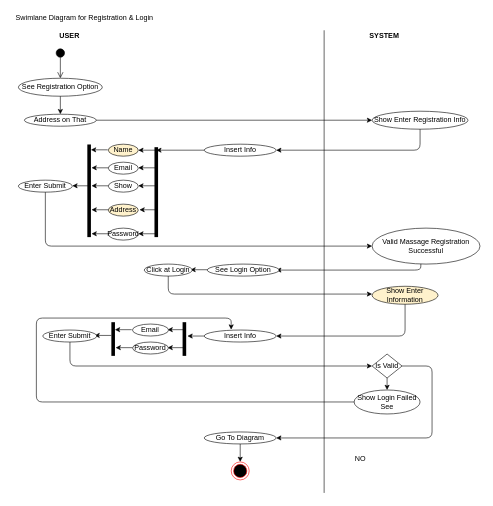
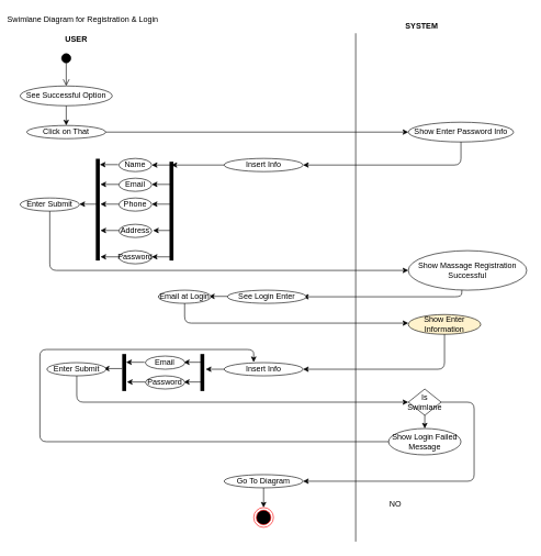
  <mxCell id="0" />
  <mxCell id="1" parent="0" />
  <mxCell id="2" value="" style="html=1;verticalAlign=bottom;startArrow=circle;startFill=1;endArrow=open;startSize=6;endSize=8;strokeColor=#000000;" edge="1" parent="1"><mxGeometry width="80" relative="1" as="geometry"><mxPoint x="100" y="80" as="sourcePoint" /><mxPoint x="100" y="130" as="targetPoint" /></mxGeometry></mxCell>
- <mxCell id="3" value="See Registration Option" style="ellipse;whiteSpace=wrap;html=1;strokeColor=#000000;" vertex="1" parent="1"><mxGeometry x="30" y="130" width="140" height="30" as="geometry" /></mxCell>
- <mxCell id="4" value="Swimlane Diagram for Registration &amp;amp; Login" style="text;html=1;align=center;verticalAlign=middle;resizable=0;points=[];autosize=1;strokeColor=none;" vertex="1" parent="1"><mxGeometry x="20" y="20" width="240" height="20" as="geometry" /></mxCell>
+ <mxCell id="3" value="See Successful Option" style="ellipse;whiteSpace=wrap;html=1;strokeColor=#000000;" vertex="1" parent="1"><mxGeometry x="30" y="130" width="140" height="30" as="geometry" /></mxCell>
+ <mxCell id="4" value="Swimlane Diagram for Registration &amp;amp; Login" style="text;html=1;align=center;verticalAlign=middle;resizable=0;points=[];autosize=1;strokeColor=none;" vertex="1" parent="1"><mxGeometry x="5" y="20" width="240" height="20" as="geometry" /></mxCell>
  <mxCell id="5" value="&lt;b&gt;USER&lt;/b&gt;" style="text;html=1;align=center;verticalAlign=middle;resizable=0;points=[];autosize=1;strokeColor=none;" vertex="1" parent="1"><mxGeometry x="90" y="50" width="50" height="20" as="geometry" /></mxCell>
  <mxCell id="6" value="" style="endArrow=classic;html=1;strokeColor=#000000;exitX=0.5;exitY=1;exitDx=0;exitDy=0;" edge="1" parent="1" source="3"><mxGeometry width="50" height="50" relative="1" as="geometry"><mxPoint x="420" y="270" as="sourcePoint" /><mxPoint x="100" y="190" as="targetPoint" /></mxGeometry></mxCell>
- <mxCell id="7" value="Address on That" style="ellipse;whiteSpace=wrap;html=1;strokeColor=#000000;" vertex="1" parent="1"><mxGeometry x="40" y="190" width="120" height="20" as="geometry" /></mxCell>
+ <mxCell id="7" value="Click on That" style="ellipse;whiteSpace=wrap;html=1;strokeColor=#000000;" vertex="1" parent="1"><mxGeometry x="40" y="190" width="120" height="20" as="geometry" /></mxCell>
  <mxCell id="8" value="" style="endArrow=classic;html=1;strokeColor=#000000;" edge="1" parent="1"><mxGeometry width="50" height="50" relative="1" as="geometry"><mxPoint x="160" y="200" as="sourcePoint" /><mxPoint x="620" y="200" as="targetPoint" /></mxGeometry></mxCell>
- <mxCell id="9" value="Show Enter Registration Info" style="ellipse;whiteSpace=wrap;html=1;strokeColor=#000000;" vertex="1" parent="1"><mxGeometry x="620" y="185" width="160" height="30" as="geometry" /></mxCell>
- <mxCell id="10" value="&lt;b&gt;SYSTEM&lt;/b&gt;" style="text;html=1;align=center;verticalAlign=middle;resizable=0;points=[];autosize=1;strokeColor=none;" vertex="1" parent="1"><mxGeometry x="610" y="50" width="60" height="20" as="geometry" /></mxCell>
+ <mxCell id="9" value="Show Enter Password Info" style="ellipse;whiteSpace=wrap;html=1;strokeColor=#000000;" vertex="1" parent="1"><mxGeometry x="620" y="185" width="160" height="30" as="geometry" /></mxCell>
+ <mxCell id="10" value="&lt;b&gt;SYSTEM&lt;/b&gt;" style="text;html=1;align=center;verticalAlign=middle;resizable=0;points=[];autosize=1;strokeColor=none;" vertex="1" parent="1"><mxGeometry x="610" y="30" width="60" height="20" as="geometry" /></mxCell>
  <mxCell id="11" value="" style="endArrow=classic;html=1;strokeColor=#000000;exitX=0.5;exitY=1;exitDx=0;exitDy=0;" edge="1" parent="1" source="9"><mxGeometry width="50" height="50" relative="1" as="geometry"><mxPoint x="420" y="260" as="sourcePoint" /><mxPoint x="460" y="250" as="targetPoint" /><Array as="points"><mxPoint x="700" y="250" /></Array></mxGeometry></mxCell>
  <mxCell id="12" value="Insert Info" style="ellipse;whiteSpace=wrap;html=1;strokeColor=#000000;" vertex="1" parent="1"><mxGeometry x="340" y="240" width="120" height="20" as="geometry" /></mxCell>
  <mxCell id="13" value="" style="endArrow=classic;html=1;strokeColor=#000000;exitX=0;exitY=0.5;exitDx=0;exitDy=0;" edge="1" parent="1" source="12"><mxGeometry width="50" height="50" relative="1" as="geometry"><mxPoint x="420" y="380" as="sourcePoint" /><mxPoint x="260" y="250" as="targetPoint" /></mxGeometry></mxCell>
  <mxCell id="14" value="" style="shape=line;html=1;strokeWidth=6;rotation=-90;" vertex="1" parent="1"><mxGeometry x="185" y="315" width="150" height="10" as="geometry" /></mxCell>
  <mxCell id="15" value="" style="shape=line;html=1;strokeWidth=6;rotation=-90;" vertex="1" parent="1"><mxGeometry x="70.75" y="312.75" width="154.5" height="10" as="geometry" /></mxCell>
- <mxCell id="16" value="Name" style="ellipse;whiteSpace=wrap;html=1;strokeColor=#000000;fillColor=#fff2cc;" vertex="1" parent="1"><mxGeometry x="180" y="240" width="50" height="20" as="geometry" /></mxCell>
+ <mxCell id="16" value="Name" style="ellipse;whiteSpace=wrap;html=1;strokeColor=#000000;" vertex="1" parent="1"><mxGeometry x="180" y="240" width="50" height="20" as="geometry" /></mxCell>
  <mxCell id="17" value="" style="endArrow=classic;html=1;strokeColor=#000000;entryX=1;entryY=0.5;entryDx=0;entryDy=0;" edge="1" parent="1" target="16"><mxGeometry width="50" height="50" relative="1" as="geometry"><mxPoint x="258" y="250" as="sourcePoint" /><mxPoint x="223" y="257" as="targetPoint" /></mxGeometry></mxCell>
  <mxCell id="18" value="" style="endArrow=classic;html=1;strokeColor=#000000;entryX=1;entryY=0.5;entryDx=0;entryDy=0;" edge="1" parent="1"><mxGeometry width="50" height="50" relative="1" as="geometry"><mxPoint x="179" y="249.41" as="sourcePoint" /><mxPoint x="151" y="249.41" as="targetPoint" /></mxGeometry></mxCell>
  <mxCell id="19" value="Email" style="ellipse;whiteSpace=wrap;html=1;strokeColor=#000000;" vertex="1" parent="1"><mxGeometry x="180" y="270" width="50" height="20" as="geometry" /></mxCell>
- <mxCell id="20" value="Show" style="ellipse;whiteSpace=wrap;html=1;strokeColor=#000000;" vertex="1" parent="1"><mxGeometry x="180" y="300" width="50" height="20" as="geometry" /></mxCell>
- <mxCell id="21" value="Address" style="ellipse;whiteSpace=wrap;html=1;strokeColor=#000000;fillColor=#fff2cc;" vertex="1" parent="1"><mxGeometry x="180" y="340" width="50" height="20" as="geometry" /></mxCell>
+ <mxCell id="20" value="Phone" style="ellipse;whiteSpace=wrap;html=1;strokeColor=#000000;" vertex="1" parent="1"><mxGeometry x="180" y="300" width="50" height="20" as="geometry" /></mxCell>
+ <mxCell id="21" value="Address" style="ellipse;whiteSpace=wrap;html=1;strokeColor=#000000;" vertex="1" parent="1"><mxGeometry x="180" y="340" width="50" height="20" as="geometry" /></mxCell>
  <mxCell id="22" value="Password" style="ellipse;whiteSpace=wrap;html=1;strokeColor=#000000;" vertex="1" parent="1"><mxGeometry x="180" y="380" width="50" height="20" as="geometry" /></mxCell>
  <mxCell id="23" value="" style="endArrow=classic;html=1;strokeColor=#000000;entryX=1;entryY=0.5;entryDx=0;entryDy=0;" edge="1" parent="1"><mxGeometry width="50" height="50" relative="1" as="geometry"><mxPoint x="258" y="279.41" as="sourcePoint" /><mxPoint x="230" y="279.41" as="targetPoint" /></mxGeometry></mxCell>
  <mxCell id="24" value="" style="endArrow=classic;html=1;strokeColor=#000000;entryX=1;entryY=0.5;entryDx=0;entryDy=0;" edge="1" parent="1"><mxGeometry width="50" height="50" relative="1" as="geometry"><mxPoint x="258" y="309.41" as="sourcePoint" /><mxPoint x="230" y="309.41" as="targetPoint" /></mxGeometry></mxCell>
  <mxCell id="25" value="" style="endArrow=classic;html=1;strokeColor=#000000;entryX=1;entryY=0.5;entryDx=0;entryDy=0;" edge="1" parent="1"><mxGeometry width="50" height="50" relative="1" as="geometry"><mxPoint x="260" y="349.41" as="sourcePoint" /><mxPoint x="232" y="349.41" as="targetPoint" /></mxGeometry></mxCell>
  <mxCell id="26" value="" style="endArrow=classic;html=1;strokeColor=#000000;entryX=1;entryY=0.5;entryDx=0;entryDy=0;" edge="1" parent="1"><mxGeometry width="50" height="50" relative="1" as="geometry"><mxPoint x="258" y="389.41" as="sourcePoint" /><mxPoint x="230" y="389.41" as="targetPoint" /></mxGeometry></mxCell>
  <mxCell id="27" value="" style="endArrow=classic;html=1;strokeColor=#000000;entryX=1;entryY=0.5;entryDx=0;entryDy=0;" edge="1" parent="1"><mxGeometry width="50" height="50" relative="1" as="geometry"><mxPoint x="180" y="279.41" as="sourcePoint" /><mxPoint x="152" y="279.41" as="targetPoint" /></mxGeometry></mxCell>
  <mxCell id="28" value="" style="endArrow=classic;html=1;strokeColor=#000000;entryX=1;entryY=0.5;entryDx=0;entryDy=0;" edge="1" parent="1"><mxGeometry width="50" height="50" relative="1" as="geometry"><mxPoint x="180" y="309.41" as="sourcePoint" /><mxPoint x="152" y="309.41" as="targetPoint" /></mxGeometry></mxCell>
  <mxCell id="29" value="" style="endArrow=classic;html=1;strokeColor=#000000;entryX=1;entryY=0.5;entryDx=0;entryDy=0;" edge="1" parent="1"><mxGeometry width="50" height="50" relative="1" as="geometry"><mxPoint x="180" y="349.41" as="sourcePoint" /><mxPoint x="152" y="349.41" as="targetPoint" /></mxGeometry></mxCell>
  <mxCell id="30" value="" style="endArrow=classic;html=1;strokeColor=#000000;entryX=1;entryY=0.5;entryDx=0;entryDy=0;" edge="1" parent="1"><mxGeometry width="50" height="50" relative="1" as="geometry"><mxPoint x="180" y="389.41" as="sourcePoint" /><mxPoint x="152" y="389.41" as="targetPoint" /></mxGeometry></mxCell>
  <mxCell id="31" value="" style="endArrow=classic;html=1;strokeColor=#000000;entryX=1;entryY=0.5;entryDx=0;entryDy=0;" edge="1" parent="1"><mxGeometry width="50" height="50" relative="1" as="geometry"><mxPoint x="148" y="309.41" as="sourcePoint" /><mxPoint x="120" y="309.41" as="targetPoint" /></mxGeometry></mxCell>
  <mxCell id="32" value="Enter Submit" style="ellipse;whiteSpace=wrap;html=1;strokeColor=#000000;" vertex="1" parent="1"><mxGeometry x="30" y="300" width="90" height="20" as="geometry" /></mxCell>
  <mxCell id="33" value="" style="endArrow=classic;html=1;strokeColor=#000000;exitX=0.5;exitY=1;exitDx=0;exitDy=0;" edge="1" parent="1" source="32"><mxGeometry width="50" height="50" relative="1" as="geometry"><mxPoint x="420" y="380" as="sourcePoint" /><mxPoint x="620" y="410" as="targetPoint" /><Array as="points"><mxPoint x="75" y="410" /></Array></mxGeometry></mxCell>
- <mxCell id="34" value="Valid Massage Registration Successful" style="ellipse;whiteSpace=wrap;html=1;strokeColor=#000000;" vertex="1" parent="1"><mxGeometry x="620" y="380" width="180" height="60" as="geometry" /></mxCell>
+ <mxCell id="34" value="Show Massage Registration Successful" style="ellipse;whiteSpace=wrap;html=1;strokeColor=#000000;" vertex="1" parent="1"><mxGeometry x="620" y="380" width="180" height="60" as="geometry" /></mxCell>
  <mxCell id="35" value="" style="endArrow=classic;html=1;strokeColor=#000000;exitX=0.452;exitY=0.997;exitDx=0;exitDy=0;exitPerimeter=0;" edge="1" parent="1" source="34"><mxGeometry width="50" height="50" relative="1" as="geometry"><mxPoint x="420" y="490" as="sourcePoint" /><mxPoint x="460" y="450" as="targetPoint" /><Array as="points"><mxPoint x="701" y="450" /></Array></mxGeometry></mxCell>
- <mxCell id="36" value="See Login Option" style="ellipse;whiteSpace=wrap;html=1;strokeColor=#000000;" vertex="1" parent="1"><mxGeometry x="345" y="440" width="120" height="20" as="geometry" /></mxCell>
+ <mxCell id="36" value="See Login Enter" style="ellipse;whiteSpace=wrap;html=1;strokeColor=#000000;" vertex="1" parent="1"><mxGeometry x="345" y="440" width="120" height="20" as="geometry" /></mxCell>
  <mxCell id="37" value="" style="endArrow=classic;html=1;strokeColor=#000000;entryX=1;entryY=0.5;entryDx=0;entryDy=0;" edge="1" parent="1"><mxGeometry width="50" height="50" relative="1" as="geometry"><mxPoint x="345" y="449.41" as="sourcePoint" /><mxPoint x="317" y="449.41" as="targetPoint" /></mxGeometry></mxCell>
- <mxCell id="38" value="Click at Login" style="ellipse;whiteSpace=wrap;html=1;strokeColor=#000000;" vertex="1" parent="1"><mxGeometry x="240" y="440" width="80" height="20" as="geometry" /></mxCell>
+ <mxCell id="38" value="Email at Login" style="ellipse;whiteSpace=wrap;html=1;strokeColor=#000000;" vertex="1" parent="1"><mxGeometry x="240" y="440" width="80" height="20" as="geometry" /></mxCell>
  <mxCell id="39" value="" style="endArrow=classic;html=1;strokeColor=#000000;exitX=0.5;exitY=1;exitDx=0;exitDy=0;" edge="1" parent="1" source="38"><mxGeometry width="50" height="50" relative="1" as="geometry"><mxPoint x="420" y="610" as="sourcePoint" /><mxPoint x="620" y="490" as="targetPoint" /><Array as="points"><mxPoint x="280" y="490" /></Array></mxGeometry></mxCell>
  <mxCell id="40" value="Show Enter Information" style="ellipse;whiteSpace=wrap;html=1;strokeColor=#000000;fillColor=#fff2cc;" vertex="1" parent="1"><mxGeometry x="620" y="477" width="110" height="30" as="geometry" /></mxCell>
  <mxCell id="41" value="" style="endArrow=classic;html=1;strokeColor=#000000;exitX=0.5;exitY=1;exitDx=0;exitDy=0;entryX=1;entryY=0.5;entryDx=0;entryDy=0;" edge="1" parent="1" source="40" target="42"><mxGeometry width="50" height="50" relative="1" as="geometry"><mxPoint x="420" y="490" as="sourcePoint" /><mxPoint x="460" y="530" as="targetPoint" /><Array as="points"><mxPoint x="675" y="560" /></Array></mxGeometry></mxCell>
  <mxCell id="42" value="Insert Info" style="ellipse;whiteSpace=wrap;html=1;strokeColor=#000000;" vertex="1" parent="1"><mxGeometry x="340" y="550" width="120" height="20" as="geometry" /></mxCell>
  <mxCell id="43" value="" style="endArrow=classic;html=1;strokeColor=#000000;entryX=1;entryY=0.5;entryDx=0;entryDy=0;" edge="1" parent="1"><mxGeometry width="50" height="50" relative="1" as="geometry"><mxPoint x="340" y="560" as="sourcePoint" /><mxPoint x="312" y="560" as="targetPoint" /></mxGeometry></mxCell>
  <mxCell id="44" value="" style="shape=line;html=1;strokeWidth=6;rotation=-90;" vertex="1" parent="1"><mxGeometry x="278.81" y="560" width="56.19" height="10" as="geometry" /></mxCell>
  <mxCell id="45" value="" style="endArrow=classic;html=1;strokeColor=#000000;entryX=1;entryY=0.5;entryDx=0;entryDy=0;" edge="1" parent="1"><mxGeometry width="50" height="50" relative="1" as="geometry"><mxPoint x="306.81" y="549.41" as="sourcePoint" /><mxPoint x="278.81" y="549.41" as="targetPoint" /></mxGeometry></mxCell>
  <mxCell id="46" value="" style="endArrow=classic;html=1;strokeColor=#000000;entryX=1;entryY=0.5;entryDx=0;entryDy=0;" edge="1" parent="1"><mxGeometry width="50" height="50" relative="1" as="geometry"><mxPoint x="306.81" y="579.41" as="sourcePoint" /><mxPoint x="278.81" y="579.41" as="targetPoint" /></mxGeometry></mxCell>
  <mxCell id="47" value="Email" style="ellipse;whiteSpace=wrap;html=1;strokeColor=#000000;" vertex="1" parent="1"><mxGeometry x="220.21" y="540" width="60.41" height="20" as="geometry" /></mxCell>
  <mxCell id="48" value="Password" style="ellipse;whiteSpace=wrap;html=1;strokeColor=#000000;" vertex="1" parent="1"><mxGeometry x="220.41" y="570" width="60" height="20" as="geometry" /></mxCell>
  <mxCell id="49" value="" style="endArrow=classic;html=1;strokeColor=#000000;entryX=1;entryY=0.5;entryDx=0;entryDy=0;" edge="1" parent="1"><mxGeometry width="50" height="50" relative="1" as="geometry"><mxPoint x="219" y="549.41" as="sourcePoint" /><mxPoint x="191" y="549.41" as="targetPoint" /></mxGeometry></mxCell>
  <mxCell id="50" value="" style="endArrow=classic;html=1;strokeColor=#000000;entryX=1;entryY=0.5;entryDx=0;entryDy=0;" edge="1" parent="1"><mxGeometry width="50" height="50" relative="1" as="geometry"><mxPoint x="220.21" y="579.41" as="sourcePoint" /><mxPoint x="192.21" y="579.41" as="targetPoint" /></mxGeometry></mxCell>
  <mxCell id="51" value="" style="shape=line;html=1;strokeWidth=6;rotation=-90;" vertex="1" parent="1"><mxGeometry x="160" y="560" width="56.19" height="10" as="geometry" /></mxCell>
  <mxCell id="52" value="" style="endArrow=classic;html=1;strokeColor=#000000;entryX=1;entryY=0.5;entryDx=0;entryDy=0;" edge="1" parent="1"><mxGeometry width="50" height="50" relative="1" as="geometry"><mxPoint x="185" y="559" as="sourcePoint" /><mxPoint x="157" y="559" as="targetPoint" /></mxGeometry></mxCell>
  <mxCell id="53" value="Enter Submit" style="ellipse;whiteSpace=wrap;html=1;strokeColor=#000000;" vertex="1" parent="1"><mxGeometry x="70.75" y="550" width="90" height="20" as="geometry" /></mxCell>
  <mxCell id="54" value="" style="endArrow=classic;html=1;strokeColor=#000000;" edge="1" parent="1"><mxGeometry width="50" height="50" relative="1" as="geometry"><mxPoint x="116" y="570" as="sourcePoint" /><mxPoint x="620" y="610" as="targetPoint" /><Array as="points"><mxPoint x="116" y="610" /></Array></mxGeometry></mxCell>
- <mxCell id="55" value="Is Valid" style="rhombus;whiteSpace=wrap;html=1;strokeColor=#000000;" vertex="1" parent="1"><mxGeometry x="620" y="590" width="50" height="40" as="geometry" /></mxCell>
+ <mxCell id="55" value="Is Swimlane" style="rhombus;whiteSpace=wrap;html=1;strokeColor=#000000;" vertex="1" parent="1"><mxGeometry x="620" y="590" width="50" height="40" as="geometry" /></mxCell>
  <mxCell id="56" value="" style="endArrow=classic;html=1;strokeColor=#000000;exitX=0.5;exitY=1;exitDx=0;exitDy=0;" edge="1" parent="1" source="55"><mxGeometry width="50" height="50" relative="1" as="geometry"><mxPoint x="420" y="730" as="sourcePoint" /><mxPoint x="645" y="650" as="targetPoint" /></mxGeometry></mxCell>
- <mxCell id="57" value="Show Login Failed See" style="ellipse;whiteSpace=wrap;html=1;strokeColor=#000000;" vertex="1" parent="1"><mxGeometry x="590" y="650" width="110" height="40" as="geometry" /></mxCell>
+ <mxCell id="57" value="Show Login Failed Message" style="ellipse;whiteSpace=wrap;html=1;strokeColor=#000000;" vertex="1" parent="1"><mxGeometry x="590" y="650" width="110" height="40" as="geometry" /></mxCell>
  <mxCell id="58" value="" style="endArrow=classic;html=1;strokeColor=#000000;exitX=0;exitY=0.5;exitDx=0;exitDy=0;entryX=0.374;entryY=-0.038;entryDx=0;entryDy=0;entryPerimeter=0;" edge="1" parent="1" source="57" target="42"><mxGeometry width="50" height="50" relative="1" as="geometry"><mxPoint x="420" y="610" as="sourcePoint" /><mxPoint x="470" y="560" as="targetPoint" /><Array as="points"><mxPoint x="60" y="670" /><mxPoint x="60" y="530" /><mxPoint x="385" y="530" /></Array></mxGeometry></mxCell>
  <mxCell id="59" value="NO" style="text;html=1;align=center;verticalAlign=middle;resizable=0;points=[];autosize=1;strokeColor=none;" vertex="1" parent="1"><mxGeometry x="585" y="755" width="30" height="20" as="geometry" /></mxCell>
  <mxCell id="60" value="" style="endArrow=classic;html=1;strokeColor=#000000;exitX=1;exitY=0.5;exitDx=0;exitDy=0;" edge="1" parent="1" source="55"><mxGeometry width="50" height="50" relative="1" as="geometry"><mxPoint x="420" y="610" as="sourcePoint" /><mxPoint x="460" y="730" as="targetPoint" /><Array as="points"><mxPoint x="720" y="610" /><mxPoint x="720" y="730" /></Array></mxGeometry></mxCell>
  <mxCell id="61" value="Go To Diagram" style="ellipse;whiteSpace=wrap;html=1;strokeColor=#000000;" vertex="1" parent="1"><mxGeometry x="340" y="720" width="120" height="20" as="geometry" /></mxCell>
  <mxCell id="62" value="" style="endArrow=classic;html=1;strokeColor=#000000;exitX=0.5;exitY=1;exitDx=0;exitDy=0;" edge="1" parent="1" source="61"><mxGeometry width="50" height="50" relative="1" as="geometry"><mxPoint x="420" y="610" as="sourcePoint" /><mxPoint x="400" y="770" as="targetPoint" /></mxGeometry></mxCell>
  <mxCell id="63" value="" style="ellipse;html=1;shape=endState;fillColor=#000000;strokeColor=#ff0000;" vertex="1" parent="1"><mxGeometry x="385" y="770" width="30" height="30" as="geometry" /></mxCell>
  <mxCell id="64" value="" style="endArrow=none;html=1;strokeColor=#000000;" edge="1" parent="1"><mxGeometry width="50" height="50" relative="1" as="geometry"><mxPoint x="540" y="821.667" as="sourcePoint" /><mxPoint x="540" y="50" as="targetPoint" /></mxGeometry></mxCell>
